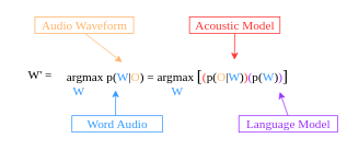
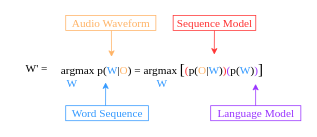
  <mxCell id="0" />
  <mxCell id="1" parent="0" />
  <mxCell id="2" value="argmax p(&lt;font color=&quot;#3399ff&quot; style=&quot;font-size: 15px&quot;&gt;W&lt;/font&gt;|&lt;font color=&quot;#ffb366&quot; style=&quot;font-size: 15px&quot;&gt;O&lt;/font&gt;) = argmax &lt;font style=&quot;font-size: 20px&quot;&gt;[&lt;/font&gt;&lt;font style=&quot;font-size: 15px&quot; color=&quot;#ff3333&quot;&gt;(&lt;/font&gt;p(&lt;font color=&quot;#ffb366&quot; style=&quot;font-size: 15px&quot;&gt;O&lt;/font&gt;|&lt;font color=&quot;#3399ff&quot; style=&quot;font-size: 15px&quot;&gt;W&lt;/font&gt;)&lt;font style=&quot;font-size: 15px&quot; color=&quot;#ff3333&quot;&gt;)&lt;/font&gt;&lt;span style=&quot;font-size: 15px&quot;&gt;&lt;font color=&quot;#9933ff&quot; style=&quot;font-size: 15px&quot;&gt;(&lt;/font&gt;&lt;/span&gt;p(&lt;font color=&quot;#3399ff&quot; style=&quot;font-size: 15px&quot;&gt;W&lt;/font&gt;)&lt;font color=&quot;#9933ff&quot; style=&quot;font-size: 15px&quot;&gt;)&lt;/font&gt;&lt;font style=&quot;font-size: 20px&quot;&gt;]&lt;/font&gt;&lt;span style=&quot;color: rgb(102 , 255 , 102) ; font-size: 15px&quot;&gt;&lt;br style=&quot;font-size: 15px&quot;&gt;&lt;/span&gt;" style="text;html=1;align=center;verticalAlign=middle;resizable=0;points=[];autosize=1;strokeColor=none;fontSize=15;spacing=12;fontFamily=Computer Modern;fontSource=http%3A%2F%2Fmirrors.ctan.org%2Ffonts%2Fcm-unicode%2Ffonts%2Fotf%2Fcmunss.otf;" vertex="1" parent="1"><mxGeometry x="50" y="65" width="330" height="50" as="geometry" /></mxCell>
  <mxCell id="3" value="W" style="text;html=1;align=center;verticalAlign=middle;resizable=0;points=[];autosize=1;strokeColor=none;fontColor=#3399FF;fontSize=15;fontFamily=Computer Modern;fontSource=http%3A%2F%2Fmirrors.ctan.org%2Ffonts%2Fcm-unicode%2Ffonts%2Fotf%2Fcmunss.otf;" vertex="1" parent="1"><mxGeometry x="80" y="100" width="30" height="20" as="geometry" /></mxCell>
  <mxCell id="4" value="W" style="text;html=1;align=center;verticalAlign=middle;resizable=0;points=[];autosize=1;strokeColor=none;fontColor=#3399FF;fontSize=15;fontFamily=Computer Modern;fontSource=http%3A%2F%2Fmirrors.ctan.org%2Ffonts%2Fcm-unicode%2Ffonts%2Fotf%2Fcmunss.otf;" vertex="1" parent="1"><mxGeometry x="200" y="100" width="30" height="20" as="geometry" /></mxCell>
  <mxCell id="5" value="" style="endArrow=classic;html=1;fontColor=#FFB366;strokeColor=#FFB366;fontSize=15;exitX=0.507;exitY=1;exitDx=0;exitDy=0;exitPerimeter=0;fontFamily=Computer Modern;fontSource=http%3A%2F%2Fmirrors.ctan.org%2Ffonts%2Fcm-unicode%2Ffonts%2Fotf%2Fcmunss.otf;" edge="1" parent="1" source="6"><mxGeometry width="50" height="50" relative="1" as="geometry"><mxPoint x="115" y="60" as="sourcePoint" /><mxPoint x="148" y="75" as="targetPoint" /></mxGeometry></mxCell>
- <mxCell id="6" value="&lt;font style=&quot;font-size: 15px;&quot;&gt;Audio Waveform&lt;/font&gt;" style="text;html=1;align=center;verticalAlign=middle;resizable=0;points=[];autosize=1;fontColor=#FFB366;strokeColor=#FFB366;fontSize=15;fontFamily=Computer Modern;fontSource=http%3A%2F%2Fmirrors.ctan.org%2Ffonts%2Fcm-unicode%2Ffonts%2Fotf%2Fcmunss.otf;" vertex="1" parent="1"><mxGeometry x="42" y="20" width="120" height="20" as="geometry" /></mxCell>
- <mxCell id="7" value="&lt;font style=&quot;font-size: 15px;&quot;&gt;Word Audio&lt;/font&gt;" style="text;html=1;align=center;verticalAlign=middle;resizable=0;points=[];autosize=1;strokeColor=#3399FF;fontColor=#3399FF;fontSize=15;fontFamily=Computer Modern;fontSource=http%3A%2F%2Fmirrors.ctan.org%2Ffonts%2Fcm-unicode%2Ffonts%2Fotf%2Fcmunss.otf;" vertex="1" parent="1"><mxGeometry x="87" y="140" width="110" height="20" as="geometry" /></mxCell>
+ <mxCell id="6" value="&lt;font style=&quot;font-size: 15px;&quot;&gt;Audio Waveform&lt;/font&gt;" style="text;html=1;align=center;verticalAlign=middle;resizable=0;points=[];autosize=1;fontColor=#FFB366;strokeColor=#FFB366;fontSize=15;fontFamily=Computer Modern;fontSource=http%3A%2F%2Fmirrors.ctan.org%2Ffonts%2Fcm-unicode%2Ffonts%2Fotf%2Fcmunss.otf;" vertex="1" parent="1"><mxGeometry x="87" y="20" width="120" height="20" as="geometry" /></mxCell>
+ <mxCell id="7" value="&lt;font style=&quot;font-size: 15px;&quot;&gt;Word Sequence&lt;/font&gt;" style="text;html=1;align=center;verticalAlign=middle;resizable=0;points=[];autosize=1;strokeColor=#3399FF;fontColor=#3399FF;fontSize=15;fontFamily=Computer Modern;fontSource=http%3A%2F%2Fmirrors.ctan.org%2Ffonts%2Fcm-unicode%2Ffonts%2Fotf%2Fcmunss.otf;" vertex="1" parent="1"><mxGeometry x="87" y="140" width="110" height="20" as="geometry" /></mxCell>
  <mxCell id="8" value="" style="endArrow=classic;html=1;fontSize=15;fontColor=#3399FF;strokeColor=#3399FF;fontFamily=Computer Modern;fontSource=http%3A%2F%2Fmirrors.ctan.org%2Ffonts%2Fcm-unicode%2Ffonts%2Fotf%2Fcmunss.otf;" edge="1" parent="1"><mxGeometry width="50" height="50" relative="1" as="geometry"><mxPoint x="140" y="140" as="sourcePoint" /><mxPoint x="140.14" y="109" as="targetPoint" /></mxGeometry></mxCell>
- <mxCell id="9" value="&lt;font style=&quot;font-size: 15px;&quot; color=&quot;#ff3333&quot;&gt;Acoustic Model&lt;/font&gt;" style="text;html=1;align=center;verticalAlign=middle;resizable=0;points=[];autosize=1;fontColor=#FFB366;fontSize=15;strokeColor=#FF3333;fontFamily=Computer Modern;fontSource=http%3A%2F%2Fmirrors.ctan.org%2Ffonts%2Fcm-unicode%2Ffonts%2Fotf%2Fcmunss.otf;" vertex="1" parent="1"><mxGeometry x="230" y="20" width="110" height="20" as="geometry" /></mxCell>
+ <mxCell id="9" value="&lt;font style=&quot;font-size: 15px;&quot; color=&quot;#ff3333&quot;&gt;Sequence Model&lt;/font&gt;" style="text;html=1;align=center;verticalAlign=middle;resizable=0;points=[];autosize=1;fontColor=#FFB366;fontSize=15;strokeColor=#FF3333;fontFamily=Computer Modern;fontSource=http%3A%2F%2Fmirrors.ctan.org%2Ffonts%2Fcm-unicode%2Ffonts%2Fotf%2Fcmunss.otf;" vertex="1" parent="1"><mxGeometry x="230" y="20" width="110" height="20" as="geometry" /></mxCell>
  <mxCell id="10" value="" style="endArrow=classic;html=1;fontColor=#FFB366;fontSize=15;strokeColor=#FF3333;fontFamily=Computer Modern;fontSource=http%3A%2F%2Fmirrors.ctan.org%2Ffonts%2Fcm-unicode%2Ffonts%2Fotf%2Fcmunss.otf;" edge="1" parent="1"><mxGeometry width="50" height="50" relative="1" as="geometry"><mxPoint x="285" y="40" as="sourcePoint" /><mxPoint x="284.78" y="72" as="targetPoint" /></mxGeometry></mxCell>
- <mxCell id="11" value="&lt;font style=&quot;font-size: 15px;&quot;&gt;Language Model&lt;/font&gt;" style="text;html=1;align=center;verticalAlign=middle;resizable=0;points=[];autosize=1;fontSize=15;strokeColor=#9933FF;fontColor=#9933FF;fontFamily=Computer Modern;fontSource=http%3A%2F%2Fmirrors.ctan.org%2Ffonts%2Fcm-unicode%2Ffonts%2Fotf%2Fcmunss.otf;" vertex="1" parent="1"><mxGeometry x="290" y="140" width="120" height="20" as="geometry" /></mxCell>
+ <mxCell id="11" value="&lt;font style=&quot;font-size: 15px;&quot;&gt;Language Model&lt;/font&gt;" style="text;html=1;align=center;verticalAlign=middle;resizable=0;points=[];autosize=1;fontSize=15;strokeColor=#9933FF;fontColor=#9933FF;fontFamily=Computer Modern;fontSource=http%3A%2F%2Fmirrors.ctan.org%2Ffonts%2Fcm-unicode%2Ffonts%2Fotf%2Fcmunss.otf;" vertex="1" parent="1"><mxGeometry x="280" y="140" width="120" height="20" as="geometry" /></mxCell>
  <mxCell id="12" value="" style="endArrow=classic;html=1;fontColor=#FFB366;fontSize=15;exitX=0.498;exitY=0;exitDx=0;exitDy=0;exitPerimeter=0;strokeColor=#9933FF;fontFamily=Computer Modern;fontSource=http%3A%2F%2Fmirrors.ctan.org%2Ffonts%2Fcm-unicode%2Ffonts%2Fotf%2Fcmunss.otf;" edge="1" parent="1" source="11"><mxGeometry width="50" height="50" relative="1" as="geometry"><mxPoint x="339.98" y="69" as="sourcePoint" /><mxPoint x="339.76" y="111" as="targetPoint" /></mxGeometry></mxCell>
  <mxCell id="13" value="&lt;font style=&quot;font-size: 15px;&quot; color=&quot;#000000&quot;&gt;W' =&amp;nbsp;&lt;/font&gt;" style="text;html=1;align=center;verticalAlign=middle;resizable=0;points=[];autosize=1;strokeColor=none;fontSize=15;fontColor=#9933FF;fontFamily=Computer Modern;fontSource=http%3A%2F%2Fmirrors.ctan.org%2Ffonts%2Fcm-unicode%2Ffonts%2Fotf%2Fcmunss.otf;" vertex="1" parent="1"><mxGeometry x="20" y="80" width="60" height="20" as="geometry" /></mxCell>
